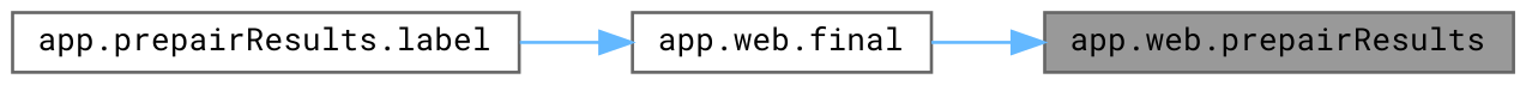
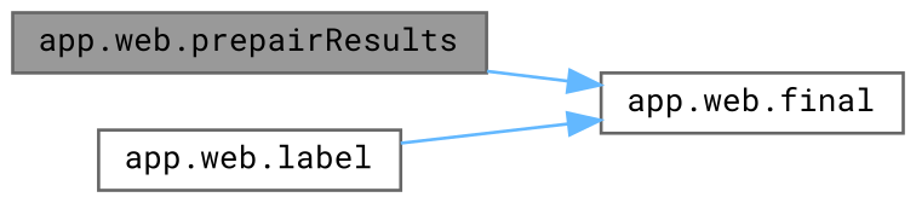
  digraph {
    fontname="Roboto Mono"
    rankdir=RL
    node [color=grey40 fillcolor=white fontname="Roboto Mono" fontsize=10 shape=box style=filled]
    edge [color=steelblue1 dir=back fontname="Roboto Mono" fontsize=10 labelfontname=Helvetica labelfontsize=10 style=solid]
    n1 [color=gray40 fillcolor=grey60 fontcolor=black height=0.2 label="app.web.prepairResults" width=0.4]
    n2 [height=0.2 label="app.web.final" width=0.4]
-   n3 [height=0.2 label="app.prepairResults.label" width=0.4]
-   n1 -> n2
+   n3 [height=0.2 label="app.web.label" width=0.4]
+   n2 -> n1
    n2 -> n3
  }
